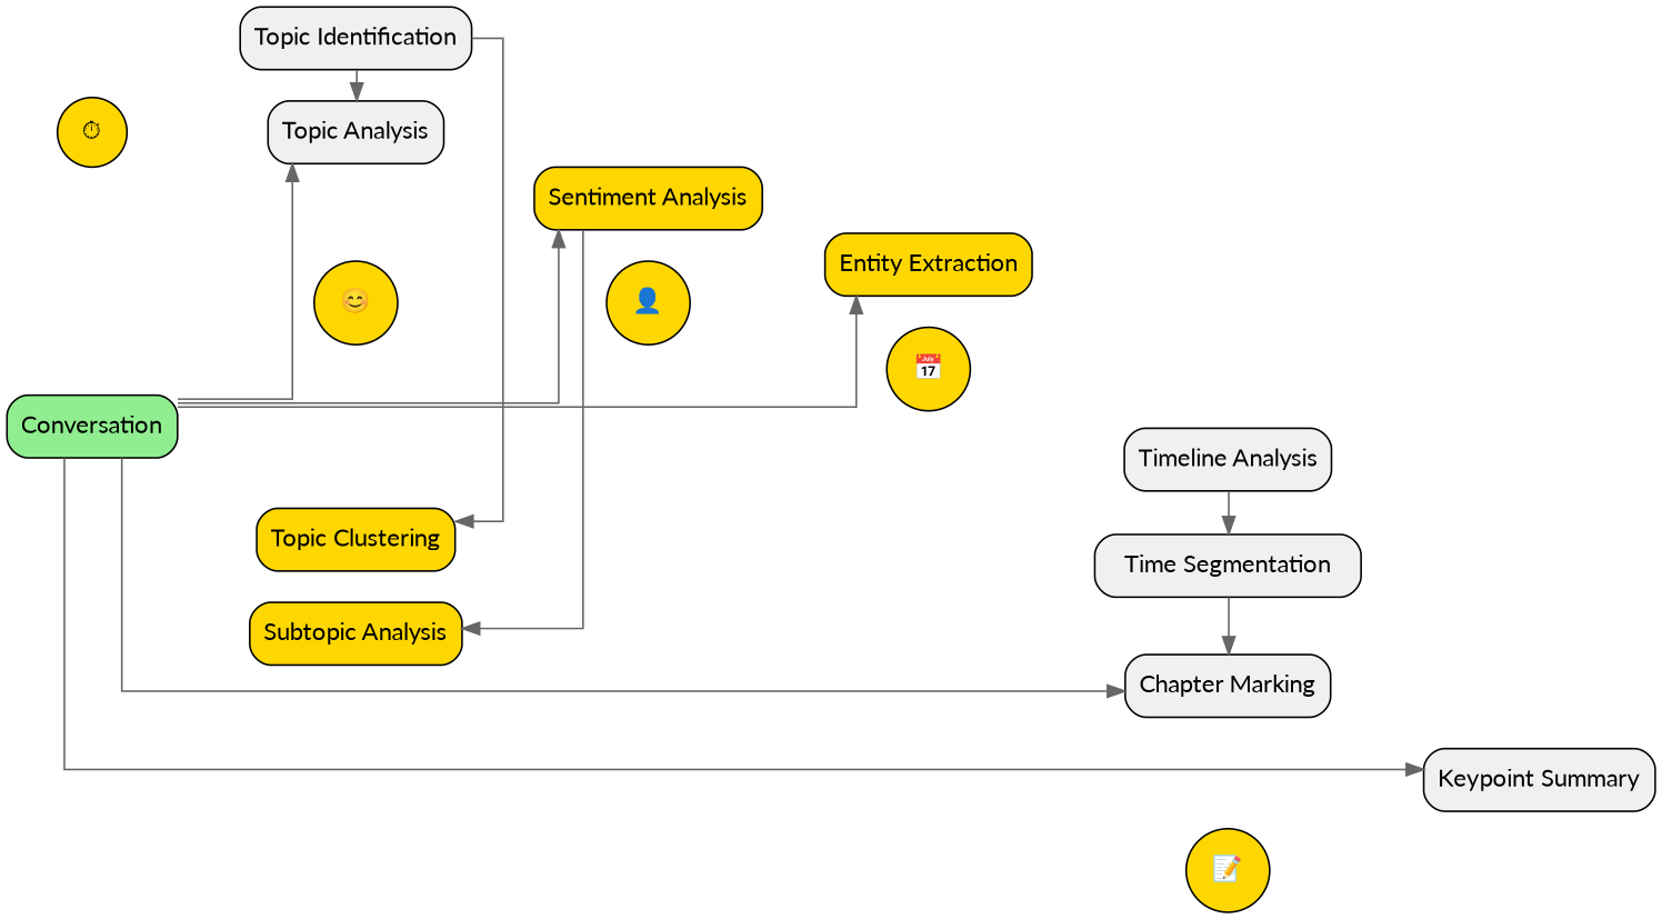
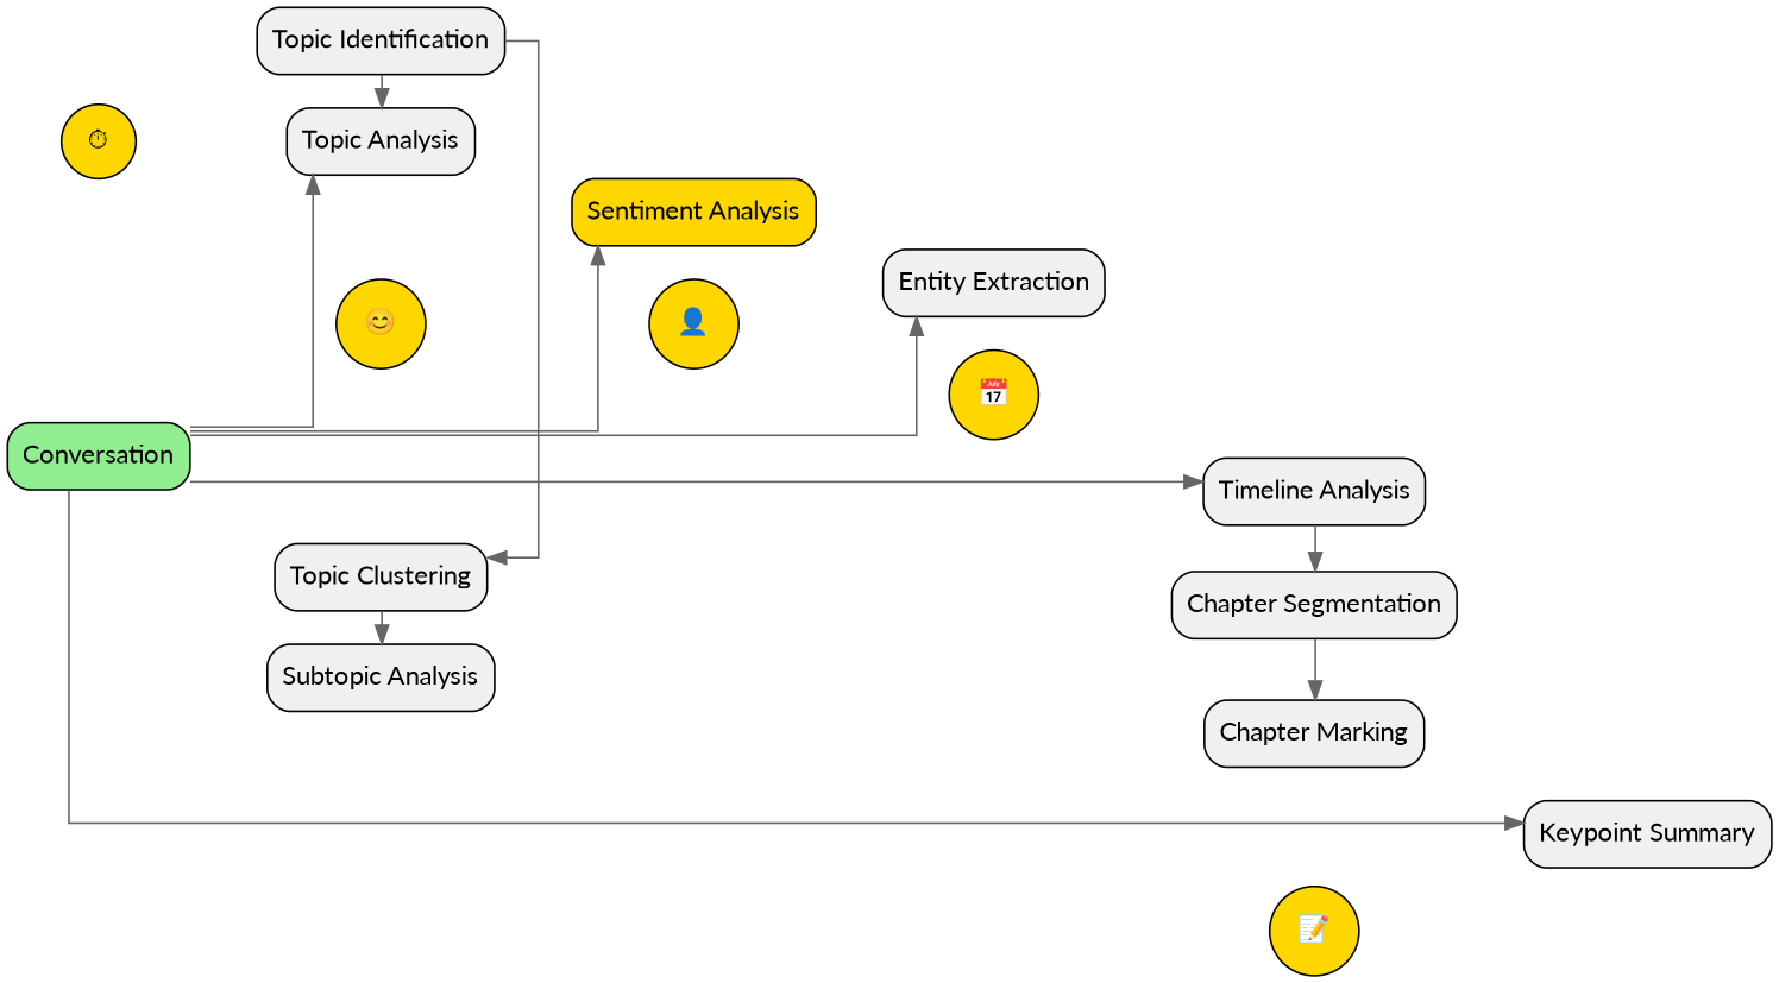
  digraph {
    fontname=Lato
    rankdir=LR
    splines=ortho
    node [fillcolor="#f0f0f0" fontname=Lato shape=box style="rounded,filled"]
    edge [color="#666666" fontname=Lato]
    n1 [label="Topic Analysis"]
    n2 [label="Topic Identification"]
-   n3 [fillcolor="#FFD700" label="Topic Clustering"]
-   n4 [fillcolor="#FFD700" label="Subtopic Analysis"]
+   n3 [label="Topic Clustering"]
+   n4 [label="Subtopic Analysis"]
    n5 [label="Timeline Analysis"]
-   n6 [label="Time Segmentation"]
+   n6 [label="Chapter Segmentation"]
    n7 [label="Chapter Marking"]
    n8 [fillcolor="#FFD700" label="Sentiment Analysis"]
-   n9 [fillcolor="#FFD700" label="Entity Extraction"]
+   n9 [label="Entity Extraction"]
    n10 [label="Keypoint Summary"]
    n11 [fillcolor="#90EE90" label=Conversation]
    n12 [fillcolor="#FFD700" fontcolor=black label="⏱" shape=circle style=filled width=0.3]
    n13 [fillcolor="#FFD700" fontcolor=black label="😊" shape=circle style=filled width=0.3]
    n14 [fillcolor="#FFD700" fontcolor=black label="👤" shape=circle style=filled width=0.3]
    n15 [fillcolor="#FFD700" fontcolor=black label="📅" shape=circle style=filled width=0.3]
    n16 [fillcolor="#FFD700" fontcolor=black label="📝" shape=circle style=filled width=0.3]
    subgraph sub_1 {
      rank=same
      n1
      n2
      n3
      n4
    }
    subgraph sub_2 {
      rank=same
      n5
      n6
      n7
    }
    subgraph sub_3 {
      n1
      n5
      n8
      n9
      n10
    }
    n1 -> n8 [style=invis]
    n2 -> n1
    n2 -> n3
-   n8 -> n4
+   n3 -> n4
    n5 -> n6
    n5 -> n10 [style=invis]
    n6 -> n7
    n8 -> n9 [style=invis]
    n9 -> n5 [style=invis]
    n11 -> n1
-   n11 -> n7
+   n11 -> n5
    n11 -> n8
    n11 -> n9
    n11 -> n10
    n12 -> n1 [style=invis]
    n13 -> n8 [style=invis]
    n14 -> n9 [style=invis]
    n15 -> n5 [style=invis]
    n16 -> n10 [style=invis]
  }
